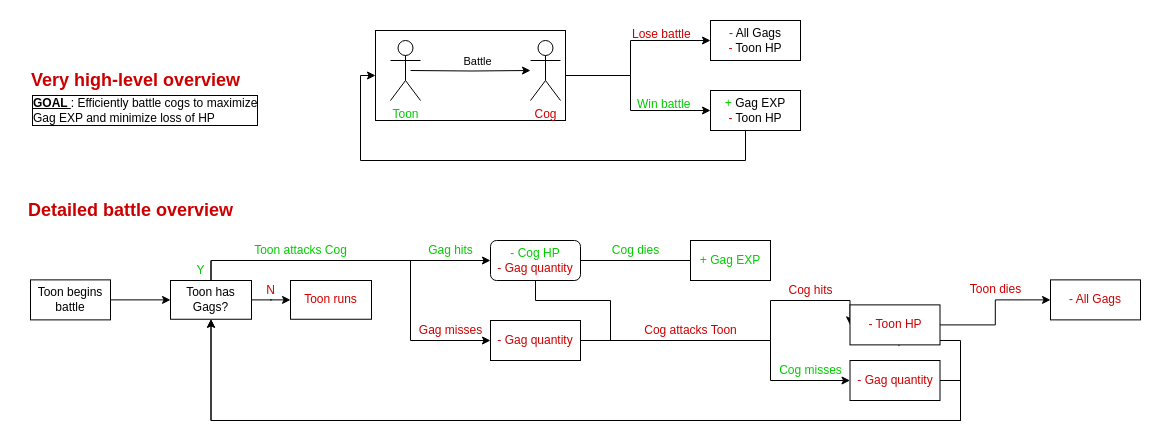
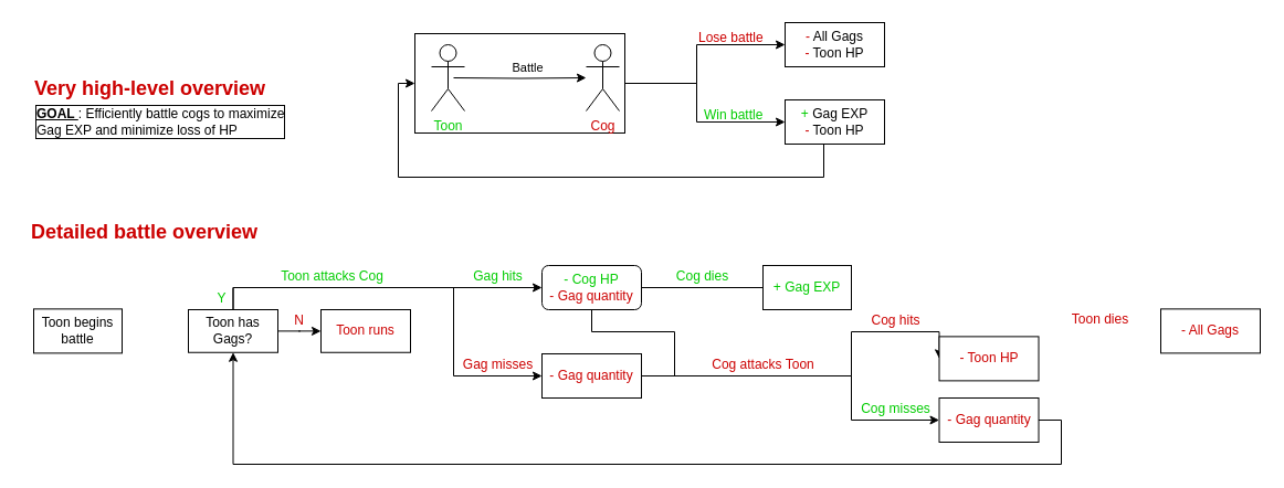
  <mxCell id="0" />
  <mxCell id="1" parent="0" />
  <mxCell id="2" style="edgeStyle=orthogonalEdgeStyle;rounded=0;orthogonalLoop=1;jettySize=auto;html=1;exitX=1;exitY=0.5;exitDx=0;exitDy=0;entryX=0;entryY=0.5;entryDx=0;entryDy=0;" parent="1" source="3" target="10" edge="1"><mxGeometry relative="1" as="geometry"><Array as="points"><mxPoint x="630" y="75" /><mxPoint x="630" y="110" /></Array></mxGeometry></mxCell>
  <mxCell id="3" value="" style="rounded=0;whiteSpace=wrap;html=1;" parent="1" vertex="1"><mxGeometry x="375" y="30" width="190" height="90" as="geometry" /></mxCell>
  <mxCell id="4" style="edgeStyle=orthogonalEdgeStyle;rounded=0;orthogonalLoop=1;jettySize=auto;html=1;" parent="1" target="8" edge="1"><mxGeometry relative="1" as="geometry"><mxPoint x="410" y="70" as="sourcePoint" /></mxGeometry></mxCell>
  <mxCell id="5" value="Battle" style="edgeLabel;html=1;align=center;verticalAlign=middle;resizable=0;points=[];" parent="4" vertex="1" connectable="0"><mxGeometry x="-0.323" y="-1" relative="1" as="geometry"><mxPoint x="25.43" y="-11" as="offset" /></mxGeometry></mxCell>
  <mxCell id="6" value="Toon" style="shape=umlActor;verticalLabelPosition=bottom;verticalAlign=top;html=1;outlineConnect=0;fontColor=#00CC00;" parent="1" vertex="1"><mxGeometry x="390" y="40" width="30" height="60" as="geometry" /></mxCell>
  <mxCell id="7" style="edgeStyle=orthogonalEdgeStyle;rounded=0;orthogonalLoop=1;jettySize=auto;html=1;entryX=0;entryY=0.5;entryDx=0;entryDy=0;exitX=1;exitY=0.5;exitDx=0;exitDy=0;" parent="1" source="3" target="11" edge="1"><mxGeometry relative="1" as="geometry"><Array as="points"><mxPoint x="630" y="75" /><mxPoint x="630" y="40" /></Array></mxGeometry></mxCell>
  <mxCell id="8" value="Cog" style="shape=umlActor;verticalLabelPosition=bottom;verticalAlign=top;html=1;outlineConnect=0;fontColor=#CC0000;" parent="1" vertex="1"><mxGeometry x="530" y="40" width="30" height="60" as="geometry" /></mxCell>
  <mxCell id="9" style="edgeStyle=orthogonalEdgeStyle;rounded=0;orthogonalLoop=1;jettySize=auto;html=1;entryX=0;entryY=0.5;entryDx=0;entryDy=0;" parent="1" source="10" target="3" edge="1"><mxGeometry relative="1" as="geometry"><Array as="points"><mxPoint x="745" y="160" /><mxPoint x="360" y="160" /><mxPoint x="360" y="75" /></Array></mxGeometry></mxCell>
  <mxCell id="10" value="&lt;font color=&quot;#00CC00&quot;&gt;+ &lt;/font&gt;Gag EXP&lt;br&gt;&lt;font color=&quot;#CC0000&quot;&gt;- &lt;/font&gt;Toon HP" style="rounded=0;whiteSpace=wrap;html=1;" parent="1" vertex="1"><mxGeometry x="710" y="90" width="90" height="40" as="geometry" /></mxCell>
  <mxCell id="11" value="&lt;font color=&quot;#CC0000&quot;&gt;-&lt;/font&gt; All Gags&lt;br&gt;&lt;div&gt;&lt;font color=&quot;#CC0000&quot;&gt;- &lt;/font&gt;Toon HP&lt;/div&gt;" style="rounded=0;whiteSpace=wrap;html=1;" parent="1" vertex="1"><mxGeometry x="710" y="20" width="90" height="40" as="geometry" /></mxCell>
  <mxCell id="12" value="&lt;b&gt;&lt;font style=&quot;font-size: 18px&quot;&gt;Very high-level overview&lt;/font&gt;&lt;/b&gt;" style="text;html=1;align=center;verticalAlign=middle;resizable=0;points=[];autosize=1;fontColor=#CC0000;" parent="1" vertex="1"><mxGeometry x="25" y="70" width="220" height="20" as="geometry" /></mxCell>
  <mxCell id="13" value="&lt;div align=&quot;left&quot;&gt;&lt;u&gt;&lt;b&gt;GOAL &lt;/b&gt;&lt;/u&gt;: Efficiently battle cogs to maximize &lt;br&gt;&lt;/div&gt;&lt;div align=&quot;left&quot;&gt;Gag EXP and minimize loss of HP&lt;/div&gt;" style="text;html=1;align=left;verticalAlign=middle;resizable=0;points=[];autosize=1;labelBorderColor=#000000;spacing=2;horizontal=1;" parent="1" vertex="1"><mxGeometry x="30" y="90" width="240" height="40" as="geometry" /></mxCell>
- <mxCell id="14" style="edgeStyle=orthogonalEdgeStyle;rounded=0;orthogonalLoop=1;jettySize=auto;html=1;entryX=0;entryY=0.5;entryDx=0;entryDy=0;fontColor=#000000;" parent="1" source="15" target="39" edge="1"><mxGeometry relative="1" as="geometry" /></mxCell>
  <mxCell id="15" value="Toon begins battle" style="rounded=0;whiteSpace=wrap;html=1;fontColor=#000000;" parent="1" vertex="1"><mxGeometry x="30" y="279.38" width="80" height="40" as="geometry" /></mxCell>
  <mxCell id="16" value="&lt;b&gt;&lt;font style=&quot;font-size: 18px&quot;&gt;Detailed battle overview&lt;br&gt;&lt;/font&gt;&lt;/b&gt;" style="text;html=1;align=center;verticalAlign=middle;resizable=0;points=[];autosize=1;fontColor=#CC0000;" parent="1" vertex="1"><mxGeometry x="20" y="200" width="220" height="20" as="geometry" /></mxCell>
  <mxCell id="17" style="edgeStyle=orthogonalEdgeStyle;rounded=0;orthogonalLoop=1;jettySize=auto;html=1;fontColor=#000000;exitX=0.5;exitY=0;exitDx=0;exitDy=0;" parent="1" source="39" target="23" edge="1"><mxGeometry relative="1" as="geometry"><mxPoint x="360" y="300.029" as="sourcePoint" /><Array as="points"><mxPoint x="211" y="260" /></Array></mxGeometry></mxCell>
  <mxCell id="18" style="edgeStyle=orthogonalEdgeStyle;rounded=0;orthogonalLoop=1;jettySize=auto;html=1;entryX=0;entryY=0.5;entryDx=0;entryDy=0;fontColor=#000000;exitX=0.5;exitY=0;exitDx=0;exitDy=0;" parent="1" source="39" target="20" edge="1"><mxGeometry relative="1" as="geometry"><mxPoint x="360" y="300.029" as="sourcePoint" /><Array as="points"><mxPoint x="211" y="260" /><mxPoint x="410" y="260" /><mxPoint x="410" y="340" /></Array></mxGeometry></mxCell>
  <mxCell id="19" style="edgeStyle=orthogonalEdgeStyle;rounded=0;orthogonalLoop=1;jettySize=auto;html=1;entryX=0;entryY=0.5;entryDx=0;entryDy=0;fontColor=#000000;" parent="1" source="20" target="32" edge="1"><mxGeometry relative="1" as="geometry"><Array as="points"><mxPoint x="770" y="340" /><mxPoint x="770" y="300" /></Array></mxGeometry></mxCell>
  <mxCell id="20" value="&lt;font color=&quot;#CC0000&quot;&gt;- Gag quantity&lt;/font&gt;" style="rounded=0;whiteSpace=wrap;html=1;fontColor=#000000;" parent="1" vertex="1"><mxGeometry x="490" y="320" width="90" height="40" as="geometry" /></mxCell>
  <mxCell id="21" style="edgeStyle=orthogonalEdgeStyle;rounded=0;orthogonalLoop=1;jettySize=auto;html=1;entryX=0;entryY=0.5;entryDx=0;entryDy=0;fontColor=#000000;endArrow=none;" parent="1" source="23" target="36" edge="1"><mxGeometry relative="1" as="geometry" /></mxCell>
  <mxCell id="22" style="edgeStyle=orthogonalEdgeStyle;rounded=0;orthogonalLoop=1;jettySize=auto;html=1;fontColor=#000000;entryX=0;entryY=0.5;entryDx=0;entryDy=0;" parent="1" source="23" target="29" edge="1"><mxGeometry relative="1" as="geometry"><mxPoint x="850" y="330" as="targetPoint" /><Array as="points"><mxPoint x="535" y="300" /><mxPoint x="610" y="300" /><mxPoint x="610" y="340" /><mxPoint x="770" y="340" /><mxPoint x="770" y="380" /></Array></mxGeometry></mxCell>
  <mxCell id="23" value="&lt;div&gt;&lt;font color=&quot;#00CC00&quot;&gt;- Cog HP&lt;/font&gt;&lt;/div&gt;&lt;div&gt;&lt;font color=&quot;#CC0000&quot;&gt;- Gag quantity&lt;/font&gt;&lt;br&gt;&lt;/div&gt;" style="whiteSpace=wrap;html=1;fontColor=#000000;rounded=1;" parent="1" vertex="1"><mxGeometry x="490" y="240" width="90" height="40" as="geometry" /></mxCell>
  <mxCell id="24" value="&lt;font color=&quot;#CC0000&quot;&gt;Gag misses&lt;/font&gt;" style="text;html=1;align=center;verticalAlign=middle;resizable=0;points=[];autosize=1;fontColor=#000000;" parent="1" vertex="1"><mxGeometry x="410" y="320" width="80" height="20" as="geometry" /></mxCell>
  <mxCell id="25" value="&lt;font color=&quot;#00CC00&quot;&gt;Gag hits&lt;/font&gt;" style="text;html=1;align=center;verticalAlign=middle;resizable=0;points=[];autosize=1;fontColor=#000000;" parent="1" vertex="1"><mxGeometry x="420" y="240" width="60" height="20" as="geometry" /></mxCell>
  <mxCell id="26" value="&lt;font color=&quot;#CC0000&quot;&gt;Lose battle&lt;/font&gt;" style="text;whiteSpace=wrap;html=1;fontColor=#000000;" parent="1" vertex="1"><mxGeometry x="630" y="20" width="70" height="30" as="geometry" /></mxCell>
  <mxCell id="27" value="&lt;font color=&quot;#00CC00&quot;&gt;Win battle&lt;/font&gt;" style="text;whiteSpace=wrap;html=1;fontColor=#000000;" parent="1" vertex="1"><mxGeometry x="635" y="90" width="65" height="30" as="geometry" /></mxCell>
  <mxCell id="28" style="edgeStyle=orthogonalEdgeStyle;rounded=0;orthogonalLoop=1;jettySize=auto;html=1;entryX=0.5;entryY=1;entryDx=0;entryDy=0;" edge="1" parent="1" source="29" target="39"><mxGeometry relative="1" as="geometry"><Array as="points"><mxPoint x="960" y="380" /><mxPoint x="960" y="420" /><mxPoint x="211" y="420" /></Array></mxGeometry></mxCell>
  <mxCell id="29" value="&lt;font color=&quot;#CC0000&quot;&gt;- Gag quantity&lt;/font&gt;" style="rounded=0;whiteSpace=wrap;html=1;fontColor=#000000;" parent="1" vertex="1"><mxGeometry x="849.5" y="360" width="90" height="40" as="geometry" /></mxCell>
- <mxCell id="30" style="edgeStyle=orthogonalEdgeStyle;rounded=0;orthogonalLoop=1;jettySize=auto;html=1;entryX=0.5;entryY=1;entryDx=0;entryDy=0;fontColor=#000000;exitX=0.544;exitY=1.031;exitDx=0;exitDy=0;exitPerimeter=0;" parent="1" source="32" target="39" edge="1"><mxGeometry relative="1" as="geometry"><mxPoint x="110" y="318.75" as="targetPoint" /><Array as="points"><mxPoint x="899" y="340" /><mxPoint x="960" y="340" /><mxPoint x="960" y="420" /><mxPoint x="211" y="420" /></Array></mxGeometry></mxCell>
- <mxCell id="31" style="edgeStyle=orthogonalEdgeStyle;rounded=0;orthogonalLoop=1;jettySize=auto;html=1;entryX=0;entryY=0.5;entryDx=0;entryDy=0;fontColor=#000000;" parent="1" source="32" target="43" edge="1"><mxGeometry relative="1" as="geometry" /></mxCell>
  <mxCell id="32" value="&lt;div&gt;&lt;font color=&quot;#CC0000&quot;&gt;- Toon HP&lt;br&gt;&lt;/font&gt;&lt;/div&gt;" style="rounded=0;whiteSpace=wrap;html=1;fontColor=#000000;" parent="1" vertex="1"><mxGeometry x="849.5" y="304.38" width="90" height="40" as="geometry" /></mxCell>
  <mxCell id="33" value="&lt;font color=&quot;#00CC00&quot;&gt;Cog misses&lt;/font&gt;" style="text;html=1;align=center;verticalAlign=middle;resizable=0;points=[];autosize=1;fontColor=#000000;" parent="1" vertex="1"><mxGeometry x="769.5" y="360" width="80" height="20" as="geometry" /></mxCell>
  <mxCell id="34" value="&lt;font color=&quot;#CC0000&quot;&gt;Cog hits&lt;/font&gt;" style="text;html=1;align=center;verticalAlign=middle;resizable=0;points=[];autosize=1;fontColor=#000000;" parent="1" vertex="1"><mxGeometry x="779.5" y="280" width="60" height="20" as="geometry" /></mxCell>
  <mxCell id="35" value="&lt;font color=&quot;#CC0000&quot;&gt;Toon dies&lt;br&gt;&lt;/font&gt;" style="text;html=1;align=center;verticalAlign=middle;resizable=0;points=[];autosize=1;fontColor=#000000;" parent="1" vertex="1"><mxGeometry x="960" y="279.38" width="70" height="20" as="geometry" /></mxCell>
  <mxCell id="36" value="&lt;font color=&quot;#00CC00&quot;&gt;+ Gag EXP&lt;/font&gt;" style="rounded=0;whiteSpace=wrap;html=1;fontColor=#000000;" parent="1" vertex="1"><mxGeometry x="690" y="240" width="80" height="40" as="geometry" /></mxCell>
  <mxCell id="37" value="&lt;font color=&quot;#CC0000&quot;&gt;&lt;font color=&quot;#00CC00&quot;&gt;Cog dies&lt;/font&gt;&lt;br&gt;&lt;/font&gt;" style="text;html=1;align=center;verticalAlign=middle;resizable=0;points=[];autosize=1;fontColor=#000000;" parent="1" vertex="1"><mxGeometry x="600" y="240" width="70" height="20" as="geometry" /></mxCell>
  <mxCell id="38" style="edgeStyle=orthogonalEdgeStyle;rounded=0;orthogonalLoop=1;jettySize=auto;html=1;entryX=0;entryY=0.5;entryDx=0;entryDy=0;fontColor=#000000;" parent="1" source="39" target="41" edge="1"><mxGeometry relative="1" as="geometry" /></mxCell>
  <mxCell id="39" value="Toon has Gags?" style="rounded=0;whiteSpace=wrap;html=1;fontColor=#000000;" parent="1" vertex="1"><mxGeometry x="170" y="280" width="81" height="38.75" as="geometry" /></mxCell>
  <mxCell id="40" value="&lt;font color=&quot;#00CC00&quot;&gt;Toon attacks Cog&lt;br&gt;&lt;/font&gt;" style="text;html=1;align=center;verticalAlign=middle;resizable=0;points=[];autosize=1;fontColor=#000000;" parent="1" vertex="1"><mxGeometry x="245" y="240" width="110" height="20" as="geometry" /></mxCell>
  <mxCell id="41" value="&lt;font color=&quot;#CC0000&quot;&gt;Toon runs&lt;/font&gt;" style="rounded=0;whiteSpace=wrap;html=1;fontColor=#000000;" parent="1" vertex="1"><mxGeometry x="290" y="280" width="81" height="38.75" as="geometry" /></mxCell>
  <mxCell id="42" value="&lt;font color=&quot;#CC0000&quot;&gt;Cog attacks Toon&lt;/font&gt;" style="text;html=1;align=center;verticalAlign=middle;resizable=0;points=[];autosize=1;fontColor=#000000;" parent="1" vertex="1"><mxGeometry x="635" y="320" width="110" height="20" as="geometry" /></mxCell>
  <mxCell id="43" value="&lt;div&gt;&lt;font color=&quot;#CC0000&quot;&gt;- All Gags&lt;br&gt;&lt;/font&gt;&lt;/div&gt;" style="rounded=0;whiteSpace=wrap;html=1;fontColor=#000000;" parent="1" vertex="1"><mxGeometry x="1050" y="279.38" width="90" height="40" as="geometry" /></mxCell>
  <mxCell id="44" value="&lt;font color=&quot;#CC0000&quot;&gt;N&lt;/font&gt;" style="text;html=1;align=center;verticalAlign=middle;resizable=0;points=[];autosize=1;fontColor=#000000;" parent="1" vertex="1"><mxGeometry x="260" y="280" width="20" height="20" as="geometry" /></mxCell>
  <mxCell id="45" value="&lt;font color=&quot;#00CC00&quot;&gt;Y&lt;/font&gt;" style="text;html=1;align=center;verticalAlign=middle;resizable=0;points=[];autosize=1;fontColor=#000000;" parent="1" vertex="1"><mxGeometry x="190" y="260" width="20" height="20" as="geometry" /></mxCell>
